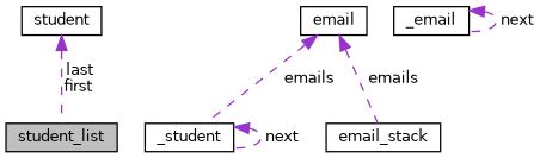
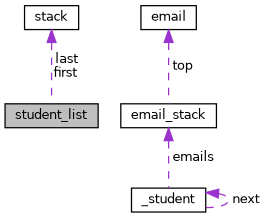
  digraph {
    node [color=black fillcolor=white fontname=Helvetica fontsize=10 shape=record style=filled]
    edge [color=darkorchid3 dir=back fontname=Helvetica fontsize=10 labelfontname=Helvetica labelfontsize=10 style=dashed]
    n1 [fillcolor=grey75 fontcolor=black height=0.2 label=student_list width=0.4]
-   n2 [height=0.2 label=student width=0.4]
+   n2 [height=0.2 label=stack width=0.4]
    n3 [height=0.2 label=_student width=0.4]
    n4 [height=0.2 label=email_stack width=0.4]
    n5 [height=0.2 label=email width=0.4]
-   n6 [height=0.2 label=_email width=0.4]
    n2 -> n1 [label=" last\nfirst"]
    n3 -> n3 [label=" next"]
-   n5 -> n3 [label=" emails"]
-   n5 -> n4 [label=" emails"]
-   n6 -> n6 [label=" next"]
+   n4 -> n3 [label=" emails"]
+   n5 -> n4 [label=" top"]
  }
